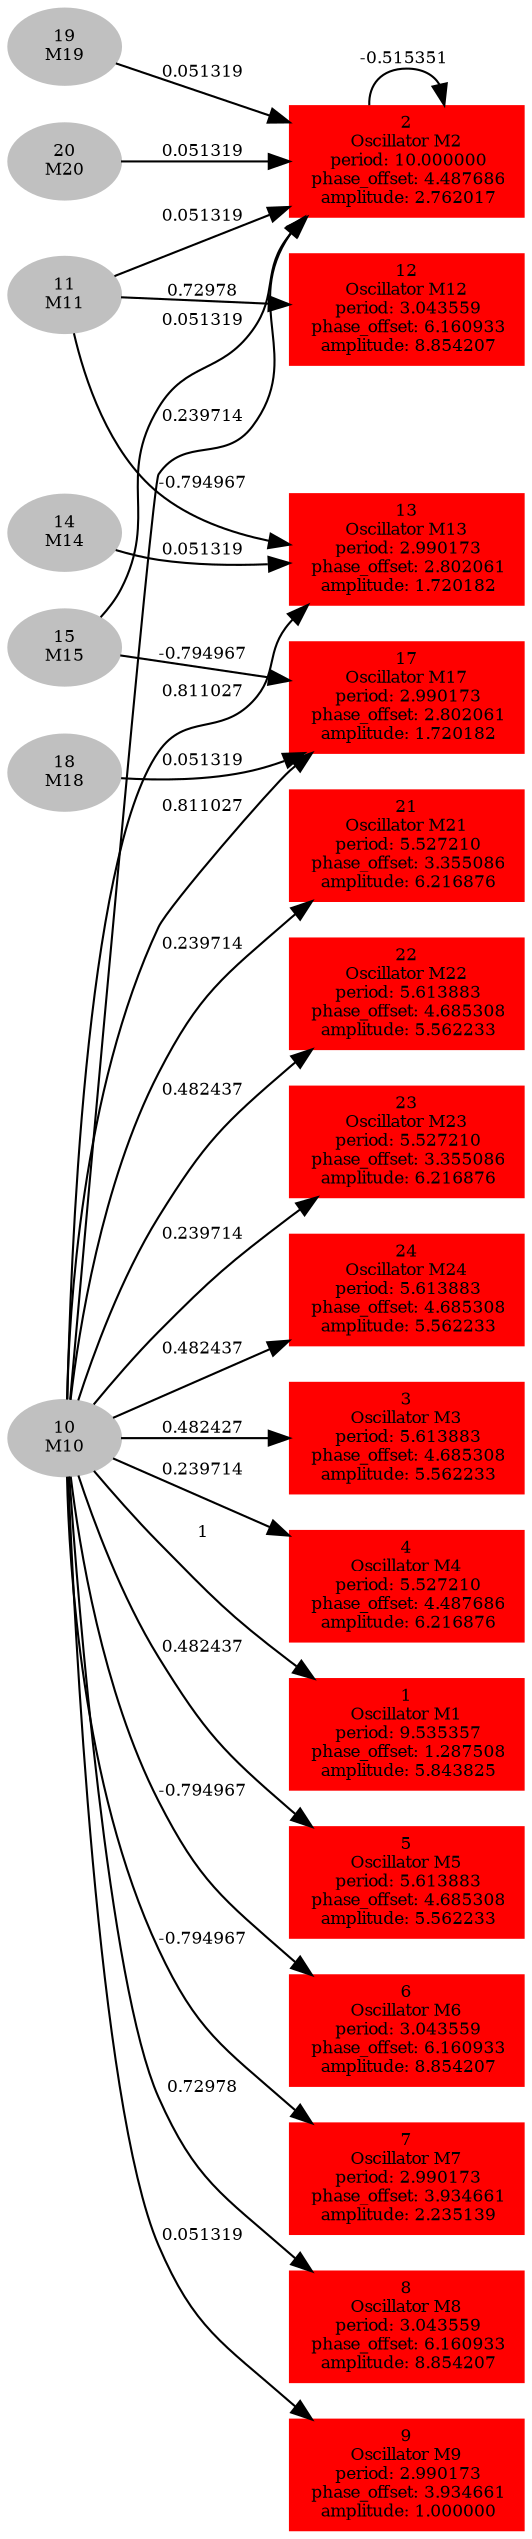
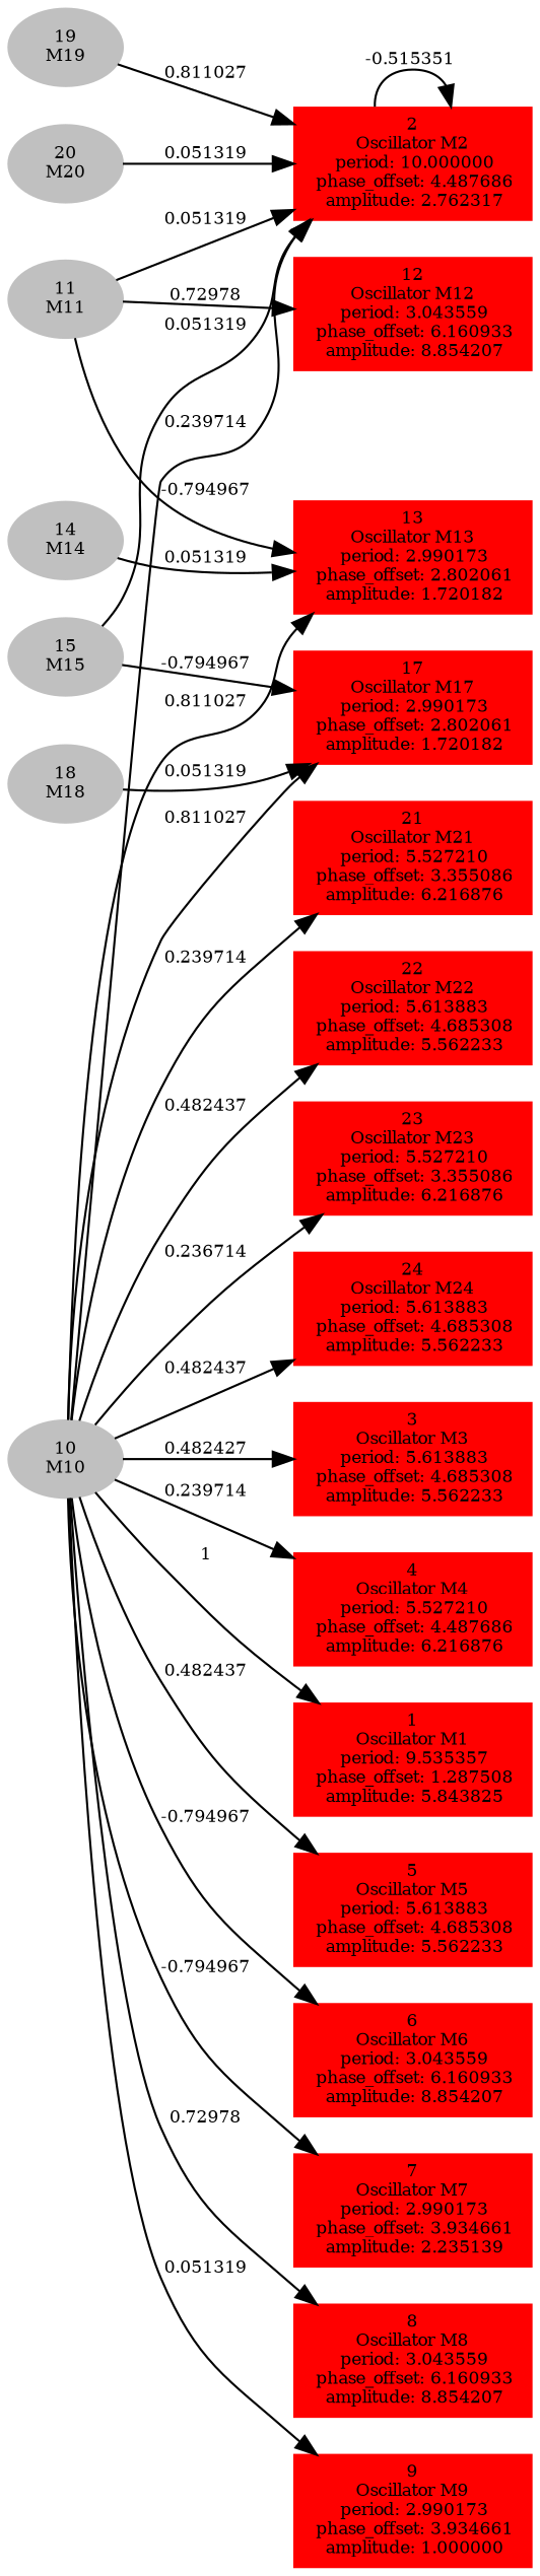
  digraph {
    forcelabels=true
    rankdir=LR
    node [color=red fontsize=8 shape=box style=filled]
    edge [fontsize=8]
    n1 [label=<1<BR />Oscillator M1<BR /> period: 9.535357<BR /> phase_offset: 1.287508<BR /> amplitude: 5.843825>]
-   n2 [label=<2<BR />Oscillator M2<BR /> period: 10.000000<BR /> phase_offset: 4.487686<BR /> amplitude: 2.762017>]
+   n2 [label=<2<BR />Oscillator M2<BR /> period: 10.000000<BR /> phase_offset: 4.487686<BR /> amplitude: 2.762317>]
    n3 [label=<3<BR />Oscillator M3<BR /> period: 5.613883<BR /> phase_offset: 4.685308<BR /> amplitude: 5.562233>]
    n4 [label=<4<BR />Oscillator M4<BR /> period: 5.527210<BR /> phase_offset: 4.487686<BR /> amplitude: 6.216876>]
    n5 [label=<5<BR />Oscillator M5<BR /> period: 5.613883<BR /> phase_offset: 4.685308<BR /> amplitude: 5.562233>]
    n6 [label=<6<BR />Oscillator M6<BR /> period: 3.043559<BR /> phase_offset: 6.160933<BR /> amplitude: 8.854207>]
    n7 [label=<7<BR />Oscillator M7<BR /> period: 2.990173<BR /> phase_offset: 3.934661<BR /> amplitude: 2.235139>]
    n8 [label=<8<BR />Oscillator M8<BR /> period: 3.043559<BR /> phase_offset: 6.160933<BR /> amplitude: 8.854207>]
    n9 [label=<9<BR />Oscillator M9<BR /> period: 2.990173<BR /> phase_offset: 3.934661<BR /> amplitude: 1.000000>]
    n10 [color=grey label=<10<BR/>M10> shape=""]
    n11 [label=<13<BR />Oscillator M13<BR /> period: 2.990173<BR /> phase_offset: 2.802061<BR /> amplitude: 1.720182>]
    n12 [label=<17<BR />Oscillator M17<BR /> period: 2.990173<BR /> phase_offset: 2.802061<BR /> amplitude: 1.720182>]
    n13 [label=<21<BR />Oscillator M21<BR /> period: 5.527210<BR /> phase_offset: 3.355086<BR /> amplitude: 6.216876>]
    n14 [label=<22<BR />Oscillator M22<BR /> period: 5.613883<BR /> phase_offset: 4.685308<BR /> amplitude: 5.562233>]
    n15 [label=<23<BR />Oscillator M23<BR /> period: 5.527210<BR /> phase_offset: 3.355086<BR /> amplitude: 6.216876>]
    n16 [label=<24<BR />Oscillator M24<BR /> period: 5.613883<BR /> phase_offset: 4.685308<BR /> amplitude: 5.562233>]
    n17 [color=grey label=<11<BR/>M11> shape=""]
    n18 [label=<12<BR />Oscillator M12<BR /> period: 3.043559<BR /> phase_offset: 6.160933<BR /> amplitude: 8.854207>]
    n19 [color=grey label=<14<BR/>M14> shape=""]
    n20 [color=grey label=<15<BR/>M15> shape=""]
    n21 [color=grey label=<18<BR/>M18> shape=""]
    n22 [color=grey label=<19<BR/>M19> shape=""]
    n23 [color=grey label=<20<BR/>M20> shape=""]
    n2 -> n2 [label="-0.515351 "]
    n10 -> n1 [label="1 "]
    n10 -> n2 [label="0.239714 "]
    n10 -> n3 [label="0.482427 "]
    n10 -> n4 [label="0.239714 "]
    n10 -> n5 [label="0.482437 "]
    n10 -> n6 [label="-0.794967 "]
    n10 -> n7 [label="-0.794967 "]
    n10 -> n8 [label="0.72978 "]
    n10 -> n9 [label="0.051319 "]
    n10 -> n11 [label="0.811027 "]
    n10 -> n12 [label="0.811027 "]
    n10 -> n13 [label="0.239714 "]
    n10 -> n14 [label="0.482437 "]
-   n10 -> n15 [label="0.239714 "]
+   n10 -> n15 [label="0.236714 "]
    n10 -> n16 [label="0.482437 "]
    n17 -> n2 [label="0.051319 "]
    n17 -> n11 [label="-0.794967 "]
    n17 -> n18 [label="0.72978 "]
    n19 -> n11 [label="0.051319 "]
    n20 -> n2 [label="0.051319 "]
    n20 -> n12 [label="-0.794967 "]
    n21 -> n12 [label="0.051319 "]
-   n22 -> n2 [label="0.051319 "]
+   n22 -> n2 [label="0.811027 "]
    n23 -> n2 [label="0.051319 "]
  }
